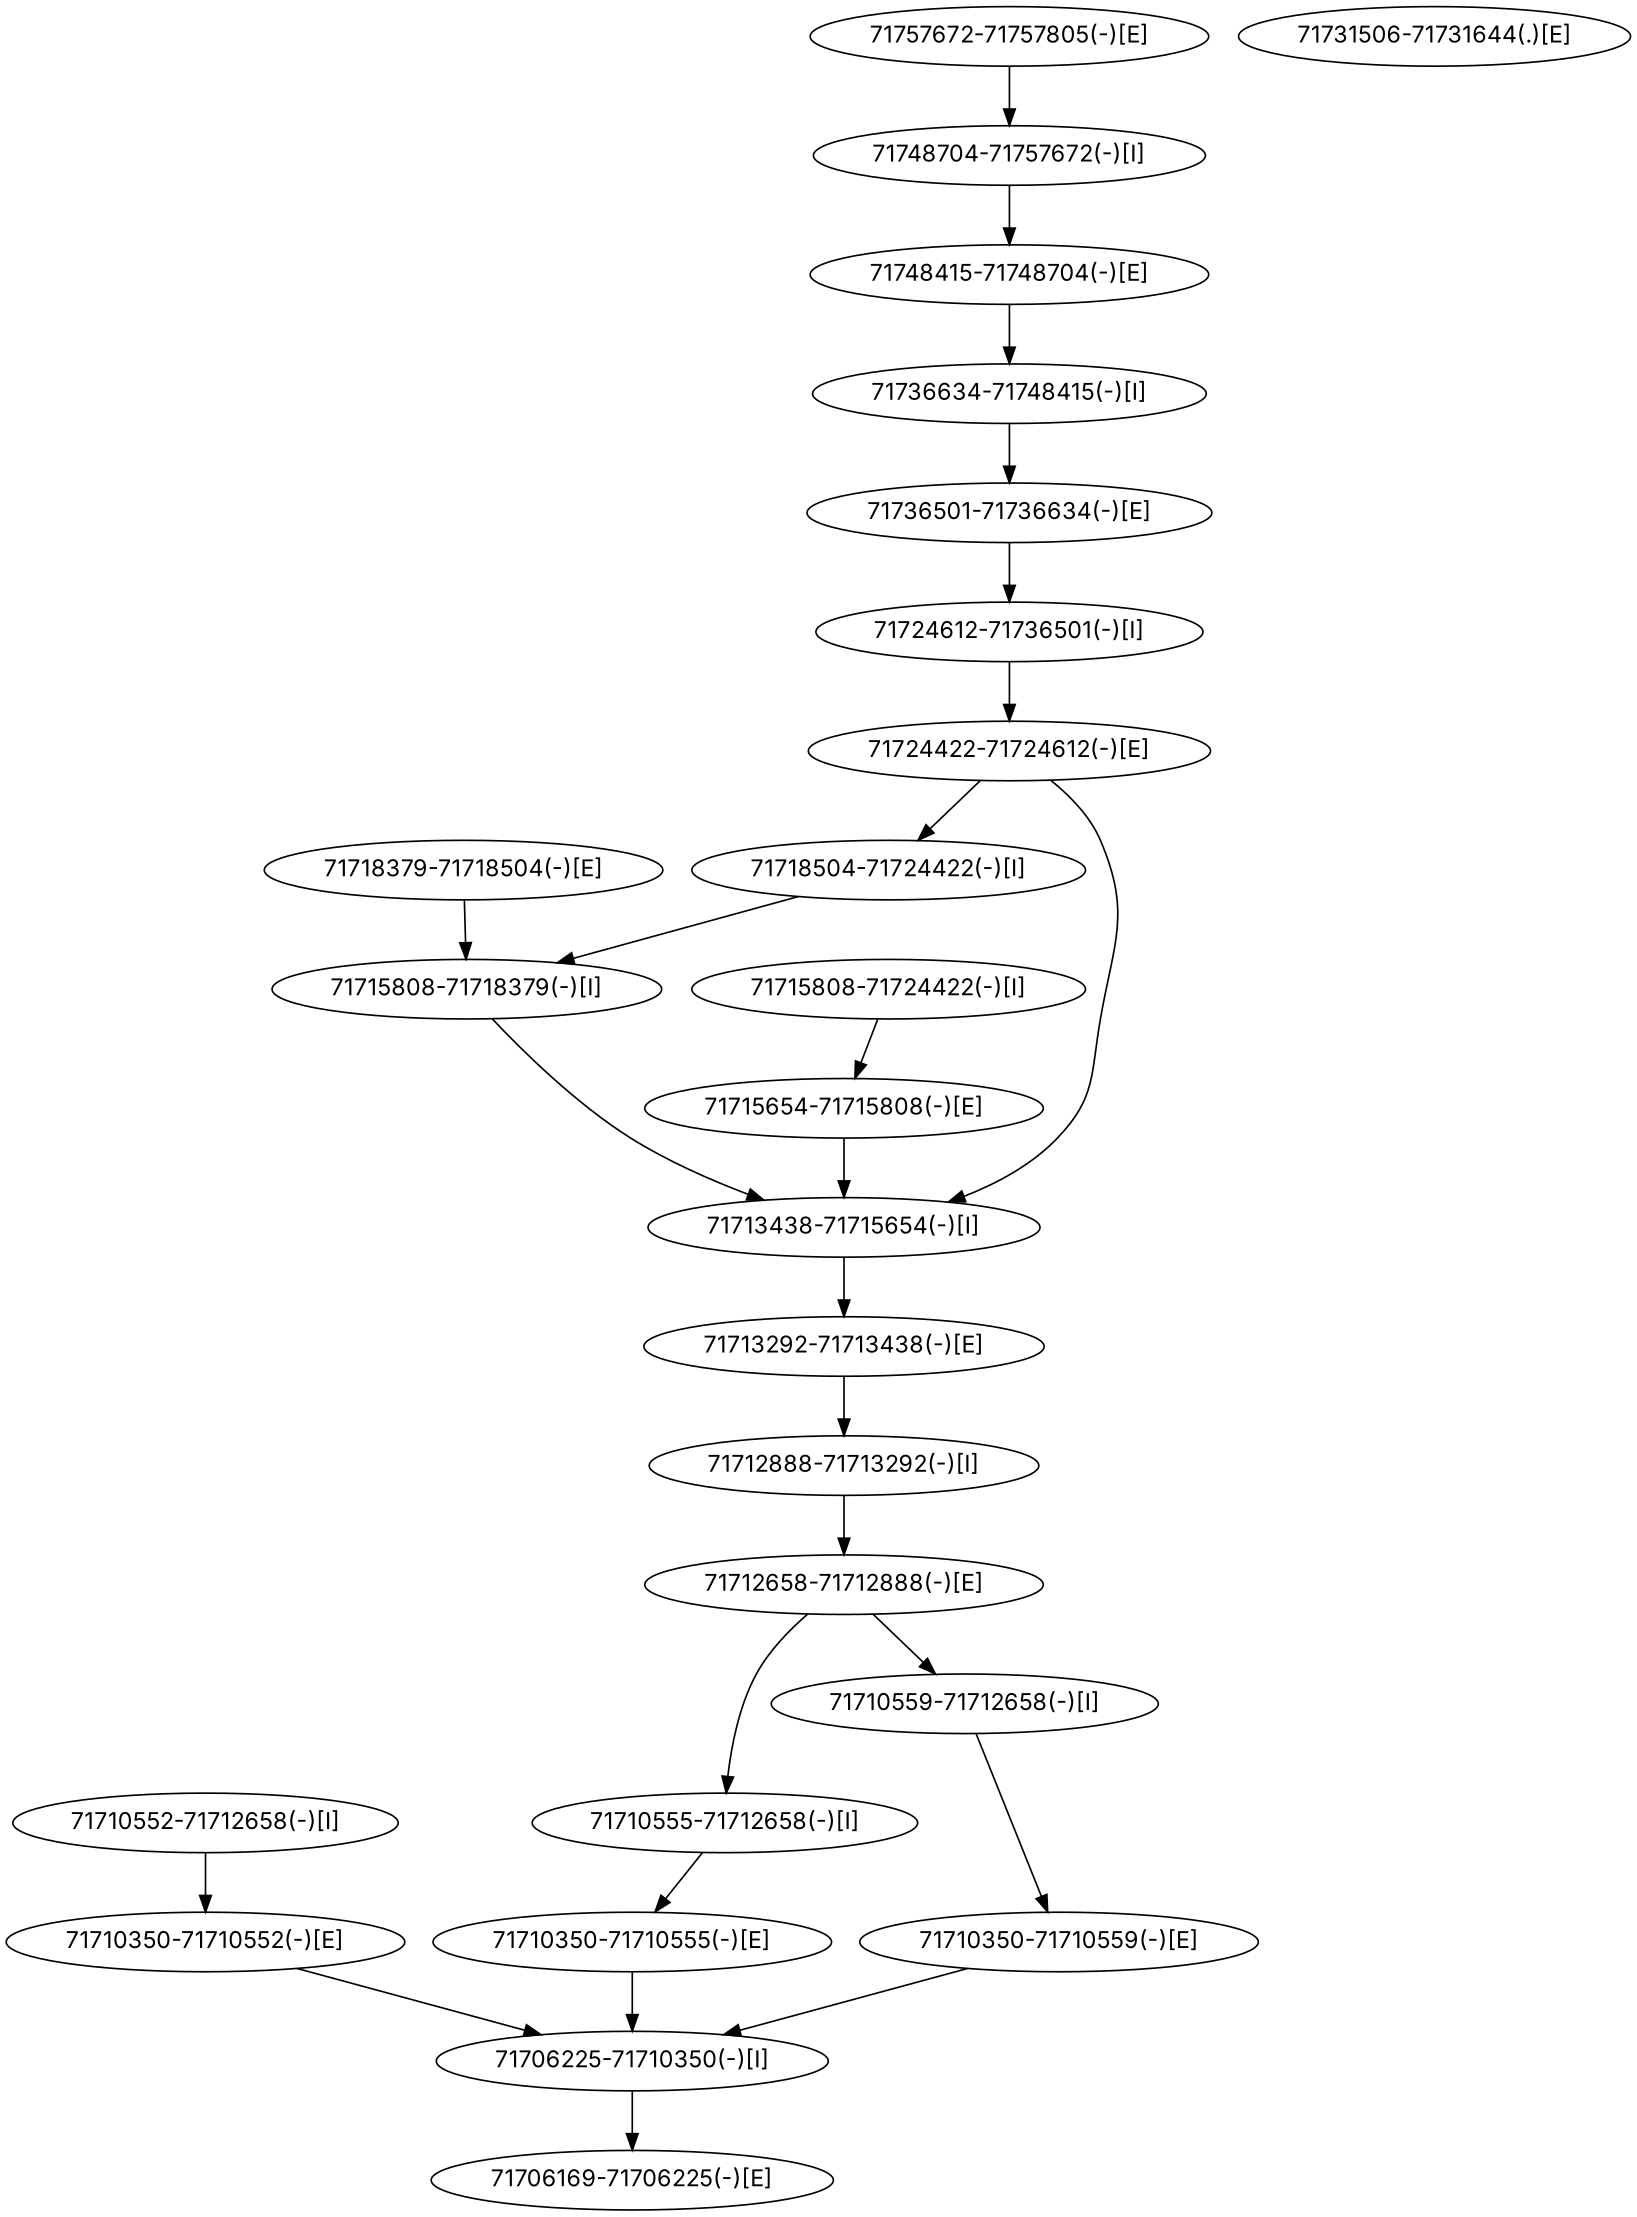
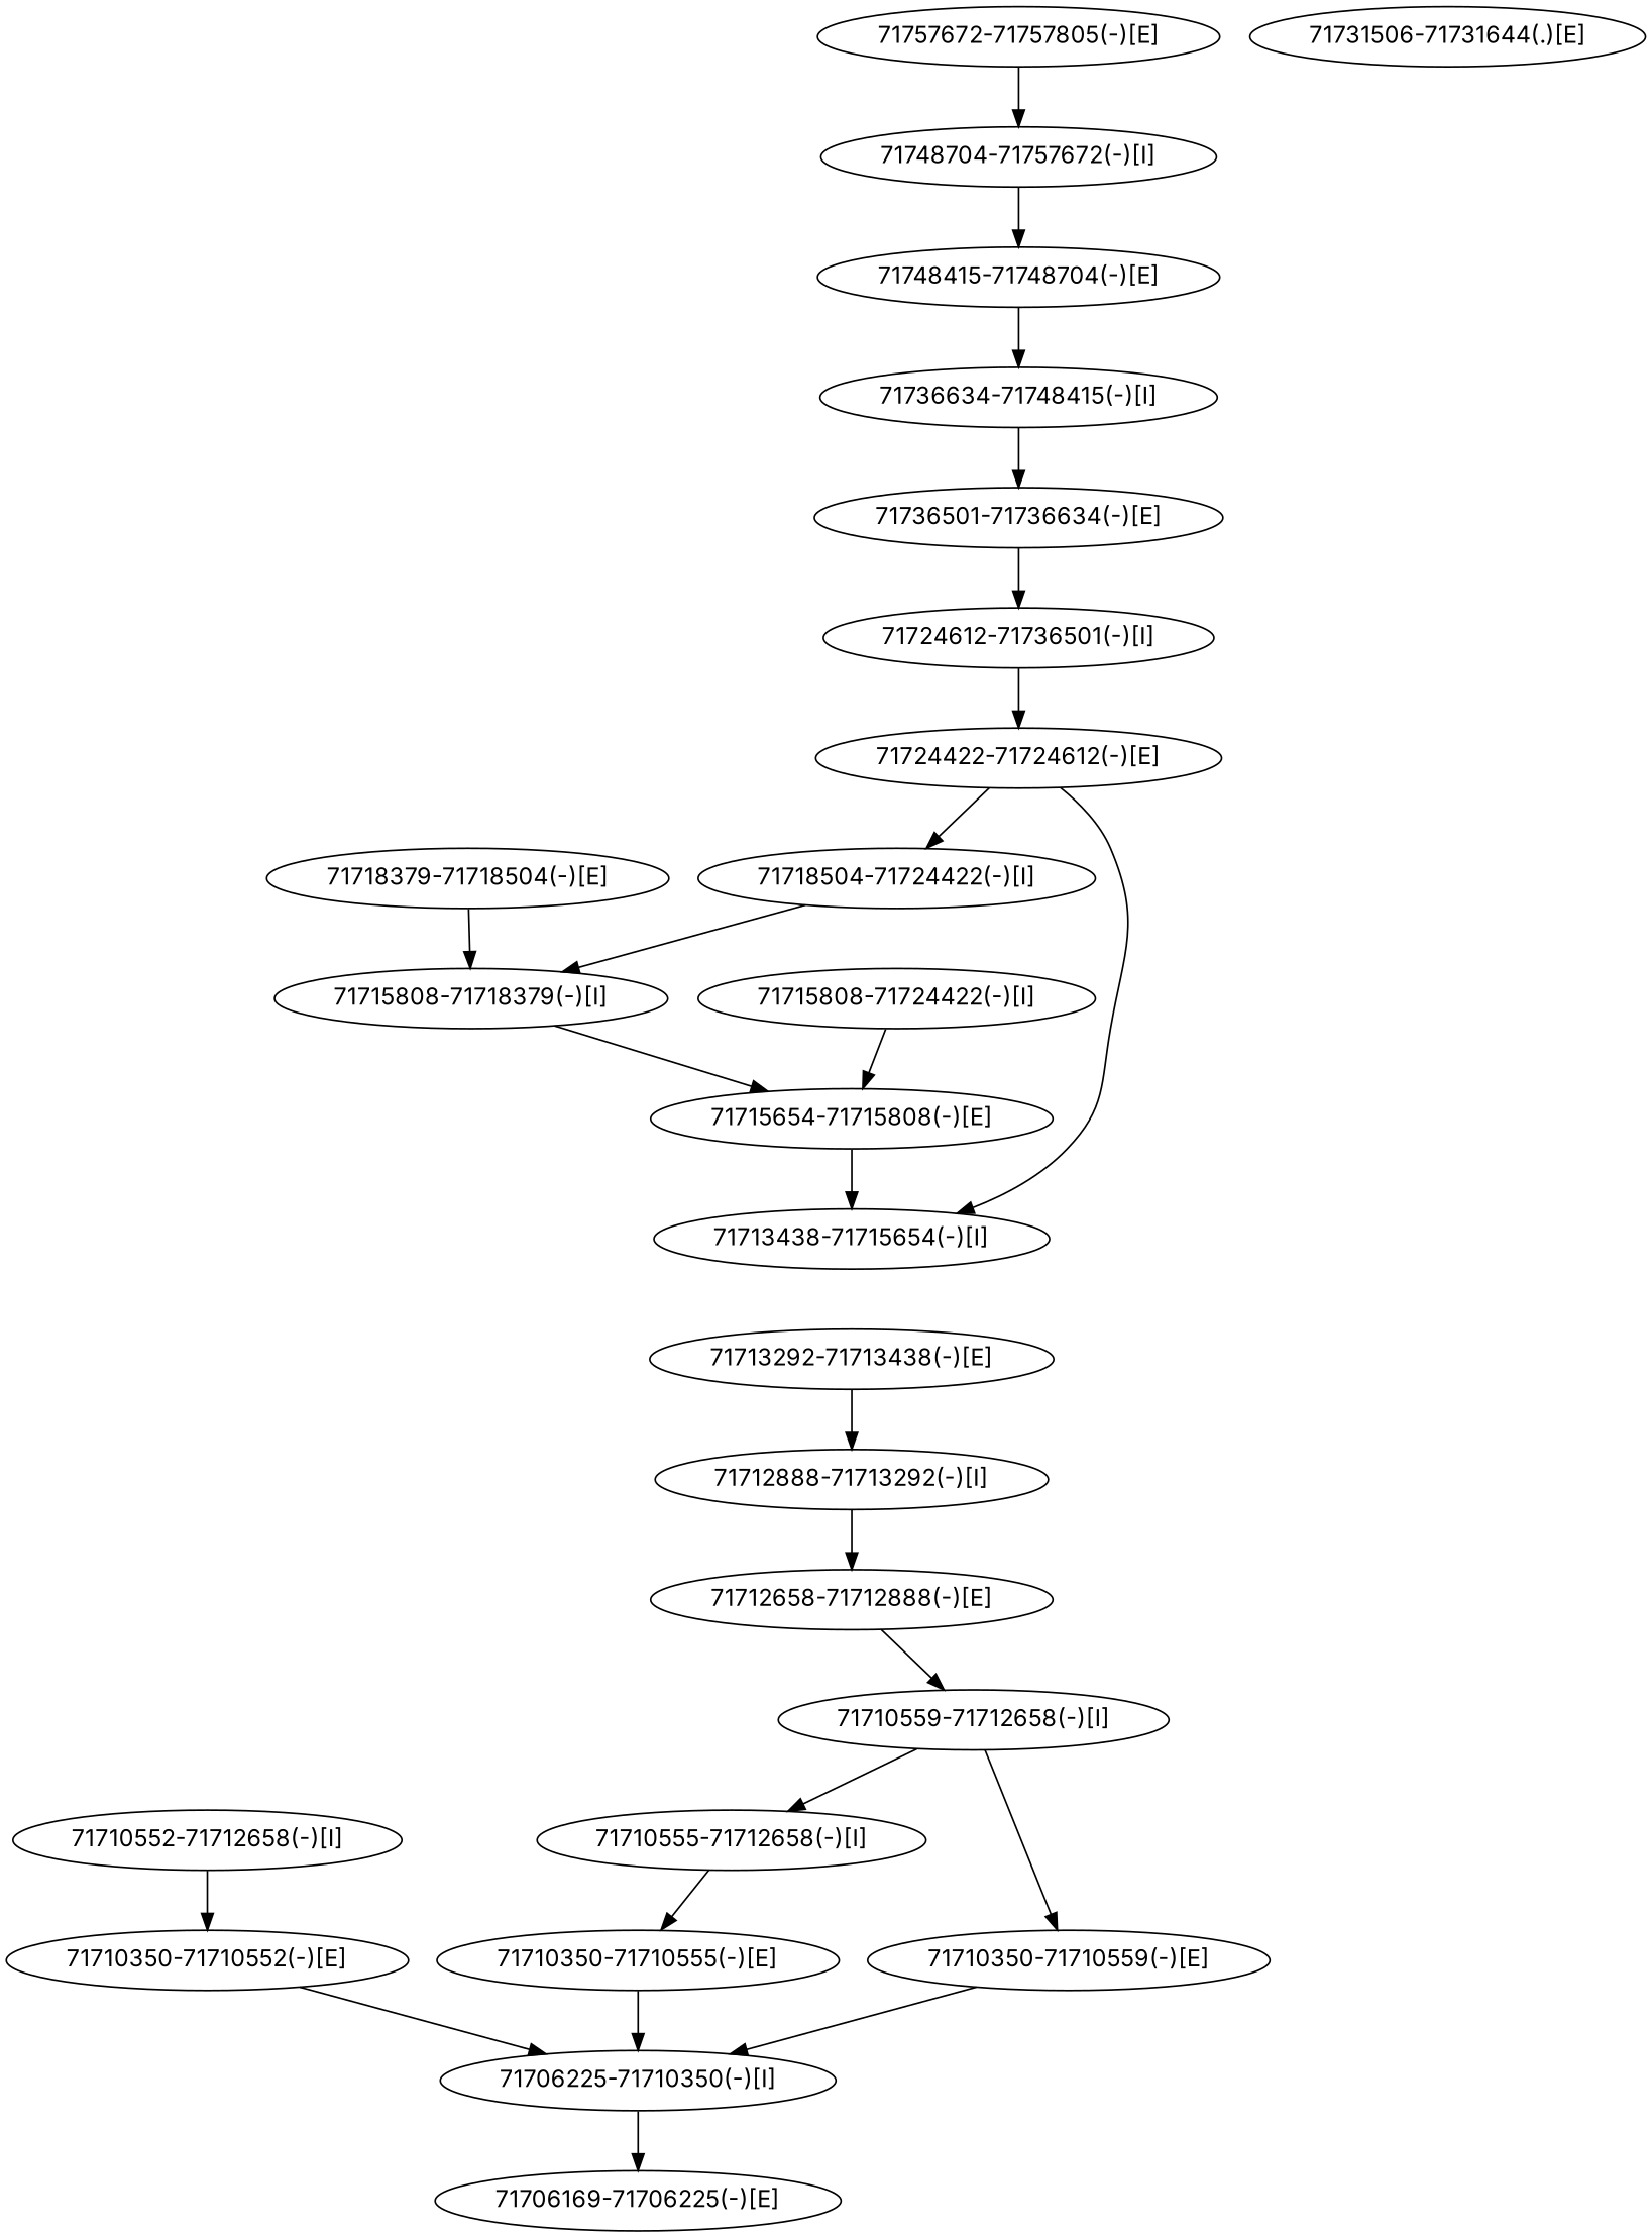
  strict digraph {
    fontname=Inter
    node [fontname=Inter ids="LNCAP_SHSCRAMBLE.694089.1,VCAP_SHSCRAMBLE.708727.1"]
    edge [fontname=Inter]
    "71715654-71715808(-)[E]" [ids="LNCAP_SHEZH2.216191.1.1,LNCAP_SHSCRAMBLE.694089.1.2,VCAP_SHSCRAMBLE.708727.1.2"]
    "71713438-71715654(-)[I]"
    "71713292-71713438(-)[E]" [ids="LNCAP_SHEZH2.216177.1.4,LNCAP_SHSCRAMBLE.694089.1.1,VCAP_SHSCRAMBLE.708727.1.1"]
    "71706169-71706225(-)[E]" [ids="LNCAP_SHEZH2.216177.1.1,LNCAP_SHSCRAMBLE.694083.1.1,VCAP_SHEZH2.683277.1.1,VCAP_SHEZH2.683277.2.1,VCAP_SHEZH2.683277.3.1"]
    "71710350-71710552(-)[E]" [ids="LNCAP_SHEZH2.216177.1.2,LNCAP_SHSCRAMBLE.694083.1.2,VCAP_SHEZH2.683277.3.2"]
    "71706225-71710350(-)[I]" [ids="LNCAP_SHEZH2.216177.1,LNCAP_SHSCRAMBLE.694083.1,VCAP_SHEZH2.683277.1,VCAP_SHEZH2.683277.2,VCAP_SHEZH2.683277.3"]
    "71710555-71712658(-)[I]" [ids="VCAP_SHEZH2.683277.1"]
    "71710350-71710555(-)[E]" [ids="VCAP_SHEZH2.683277.1.2"]
    "71724422-71724612(-)[E]" [ids="LNCAP_SHEZH2.216191.1.2,LNCAP_SHEZH2.216191.2.2,LNCAP_SHSCRAMBLE.694089.1.4,VCAP_SHEZH2.683275.1.2,VCAP_SHSCRAMBLE.708727.1.4"]
    "71718504-71724422(-)[I]" [ids="LNCAP_SHEZH2.216191.2,LNCAP_SHSCRAMBLE.694089.1,VCAP_SHEZH2.683275.1,VCAP_SHSCRAMBLE.708727.1"]
    "71715808-71718379(-)[I]"
    "71715808-71724422(-)[I]" [ids="LNCAP_SHEZH2.216191.1"]
    "71710559-71712658(-)[I]" [ids="VCAP_SHEZH2.683277.2"]
    "71710350-71710559(-)[E]" [ids="VCAP_SHEZH2.683277.2.2"]
    "71724612-71736501(-)[I]" [ids="LNCAP_SHSCRAMBLE.694089.1,VCAP_SHEZH2.683275.1"]
    "71718379-71718504(-)[E]" [ids="LNCAP_SHEZH2.216191.2.1,LNCAP_SHSCRAMBLE.694089.1.3,VCAP_SHEZH2.683275.1.1,VCAP_SHSCRAMBLE.708727.1.3"]
    "71710552-71712658(-)[I]" [ids="LNCAP_SHEZH2.216177.1,LNCAP_SHSCRAMBLE.694083.1,VCAP_SHEZH2.683277.3"]
    "71712658-71712888(-)[E]" [ids="LNCAP_SHEZH2.216177.1.3,LNCAP_SHSCRAMBLE.694083.1.3,VCAP_SHEZH2.683277.1.3,VCAP_SHEZH2.683277.2.3,VCAP_SHEZH2.683277.3.3"]
    "71748704-71757672(-)[I]" [ids="VCAP_SHSCRAMBLE.708735.1"]
    "71748415-71748704(-)[E]" [ids="VCAP_SHSCRAMBLE.708735.1.2"]
    "71736634-71748415(-)[I]" [ids="VCAP_SHSCRAMBLE.708735.1"]
    "71712888-71713292(-)[I]" [ids="LNCAP_SHEZH2.216177.1"]
    "71736501-71736634(-)[E]" [ids="LNCAP_SHSCRAMBLE.694089.1.5,VCAP_SHEZH2.683275.1.3,VCAP_SHSCRAMBLE.708735.1.1"]
    "71731506-71731644(.)[E]" [ids="LNCAP_SHEZH2.216205.1.1"]
    "71757672-71757805(-)[E]" [ids="LNCAP_SHEZH2.216295.1.1,VCAP_SHSCRAMBLE.708735.1.3"]
    "71715654-71715808(-)[E]" -> "71713438-71715654(-)[I]"
-   "71713438-71715654(-)[I]" -> "71713292-71713438(-)[E]"
    "71713292-71713438(-)[E]" -> "71712888-71713292(-)[I]"
    "71710350-71710552(-)[E]" -> "71706225-71710350(-)[I]"
    "71706225-71710350(-)[I]" -> "71706169-71706225(-)[E]"
    "71710555-71712658(-)[I]" -> "71710350-71710555(-)[E]"
    "71710350-71710555(-)[E]" -> "71706225-71710350(-)[I]"
    "71724422-71724612(-)[E]" -> "71713438-71715654(-)[I]"
    "71724422-71724612(-)[E]" -> "71718504-71724422(-)[I]"
    "71718504-71724422(-)[I]" -> "71715808-71718379(-)[I]"
-   "71715808-71718379(-)[I]" -> "71713438-71715654(-)[I]"
+   "71715808-71718379(-)[I]" -> "71715654-71715808(-)[E]"
    "71715808-71724422(-)[I]" -> "71715654-71715808(-)[E]"
    "71710559-71712658(-)[I]" -> "71710350-71710559(-)[E]"
    "71710350-71710559(-)[E]" -> "71706225-71710350(-)[I]"
    "71724612-71736501(-)[I]" -> "71724422-71724612(-)[E]"
    "71718379-71718504(-)[E]" -> "71715808-71718379(-)[I]"
    "71710552-71712658(-)[I]" -> "71710350-71710552(-)[E]"
-   "71712658-71712888(-)[E]" -> "71710555-71712658(-)[I]"
+   "71710559-71712658(-)[I]" -> "71710555-71712658(-)[I]"
    "71712658-71712888(-)[E]" -> "71710559-71712658(-)[I]"
    "71748704-71757672(-)[I]" -> "71748415-71748704(-)[E]"
    "71748415-71748704(-)[E]" -> "71736634-71748415(-)[I]"
    "71736634-71748415(-)[I]" -> "71736501-71736634(-)[E]"
    "71712888-71713292(-)[I]" -> "71712658-71712888(-)[E]"
    "71736501-71736634(-)[E]" -> "71724612-71736501(-)[I]"
    "71757672-71757805(-)[E]" -> "71748704-71757672(-)[I]"
  }
